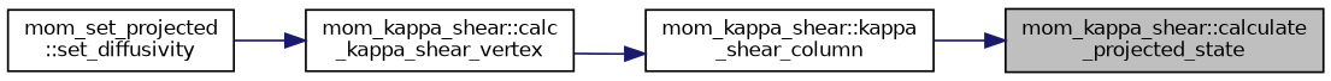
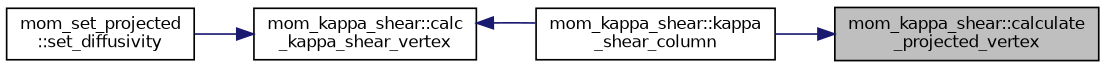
  digraph {
    rankdir=RL
    node [color=black fillcolor=white fontname=Helvetica fontsize=10 shape=record style=filled]
    edge [color=midnightblue dir=back fontname=Helvetica fontsize=10 labelfontname=Helvetica labelfontsize=10 style=solid]
-   n1 [fillcolor=grey75 fontcolor=black height=0.2 label="mom_kappa_shear::calculate\l_projected_state" width=0.4]
+   n1 [fillcolor=grey75 fontcolor=black height=0.2 label="mom_kappa_shear::calculate\l_projected_vertex" width=0.4]
    n2 [height=0.2 label="mom_kappa_shear::kappa\l_shear_column" width=0.4]
    n3 [height=0.2 label="mom_kappa_shear::calc\l_kappa_shear_vertex" width=0.4]
    n4 [height=0.2 label="mom_set_projected\l::set_diffusivity" width=0.4]
    n1 -> n2
-   n2 -> n3
+   n3 -> n2
    n3 -> n4
  }
